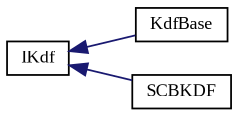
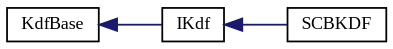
  digraph {
    fontname="Liberation Serif"
    rankdir=LR
    node [color=black fillcolor=white fontname="Liberation Serif" fontsize=10 shape=record style=filled]
    edge [color=midnightblue dir=back fontname="Liberation Serif" fontsize=10 labelfontname=Helvetica labelfontsize=10 style=solid]
    n1 [height=0.2 label=IKdf width=0.4]
    n2 [height=0.2 label=KdfBase width=0.4]
    n3 [height=0.2 label=SCBKDF width=0.4]
-   n1 -> n2
+   n2 -> n1
    n1 -> n3
  }
